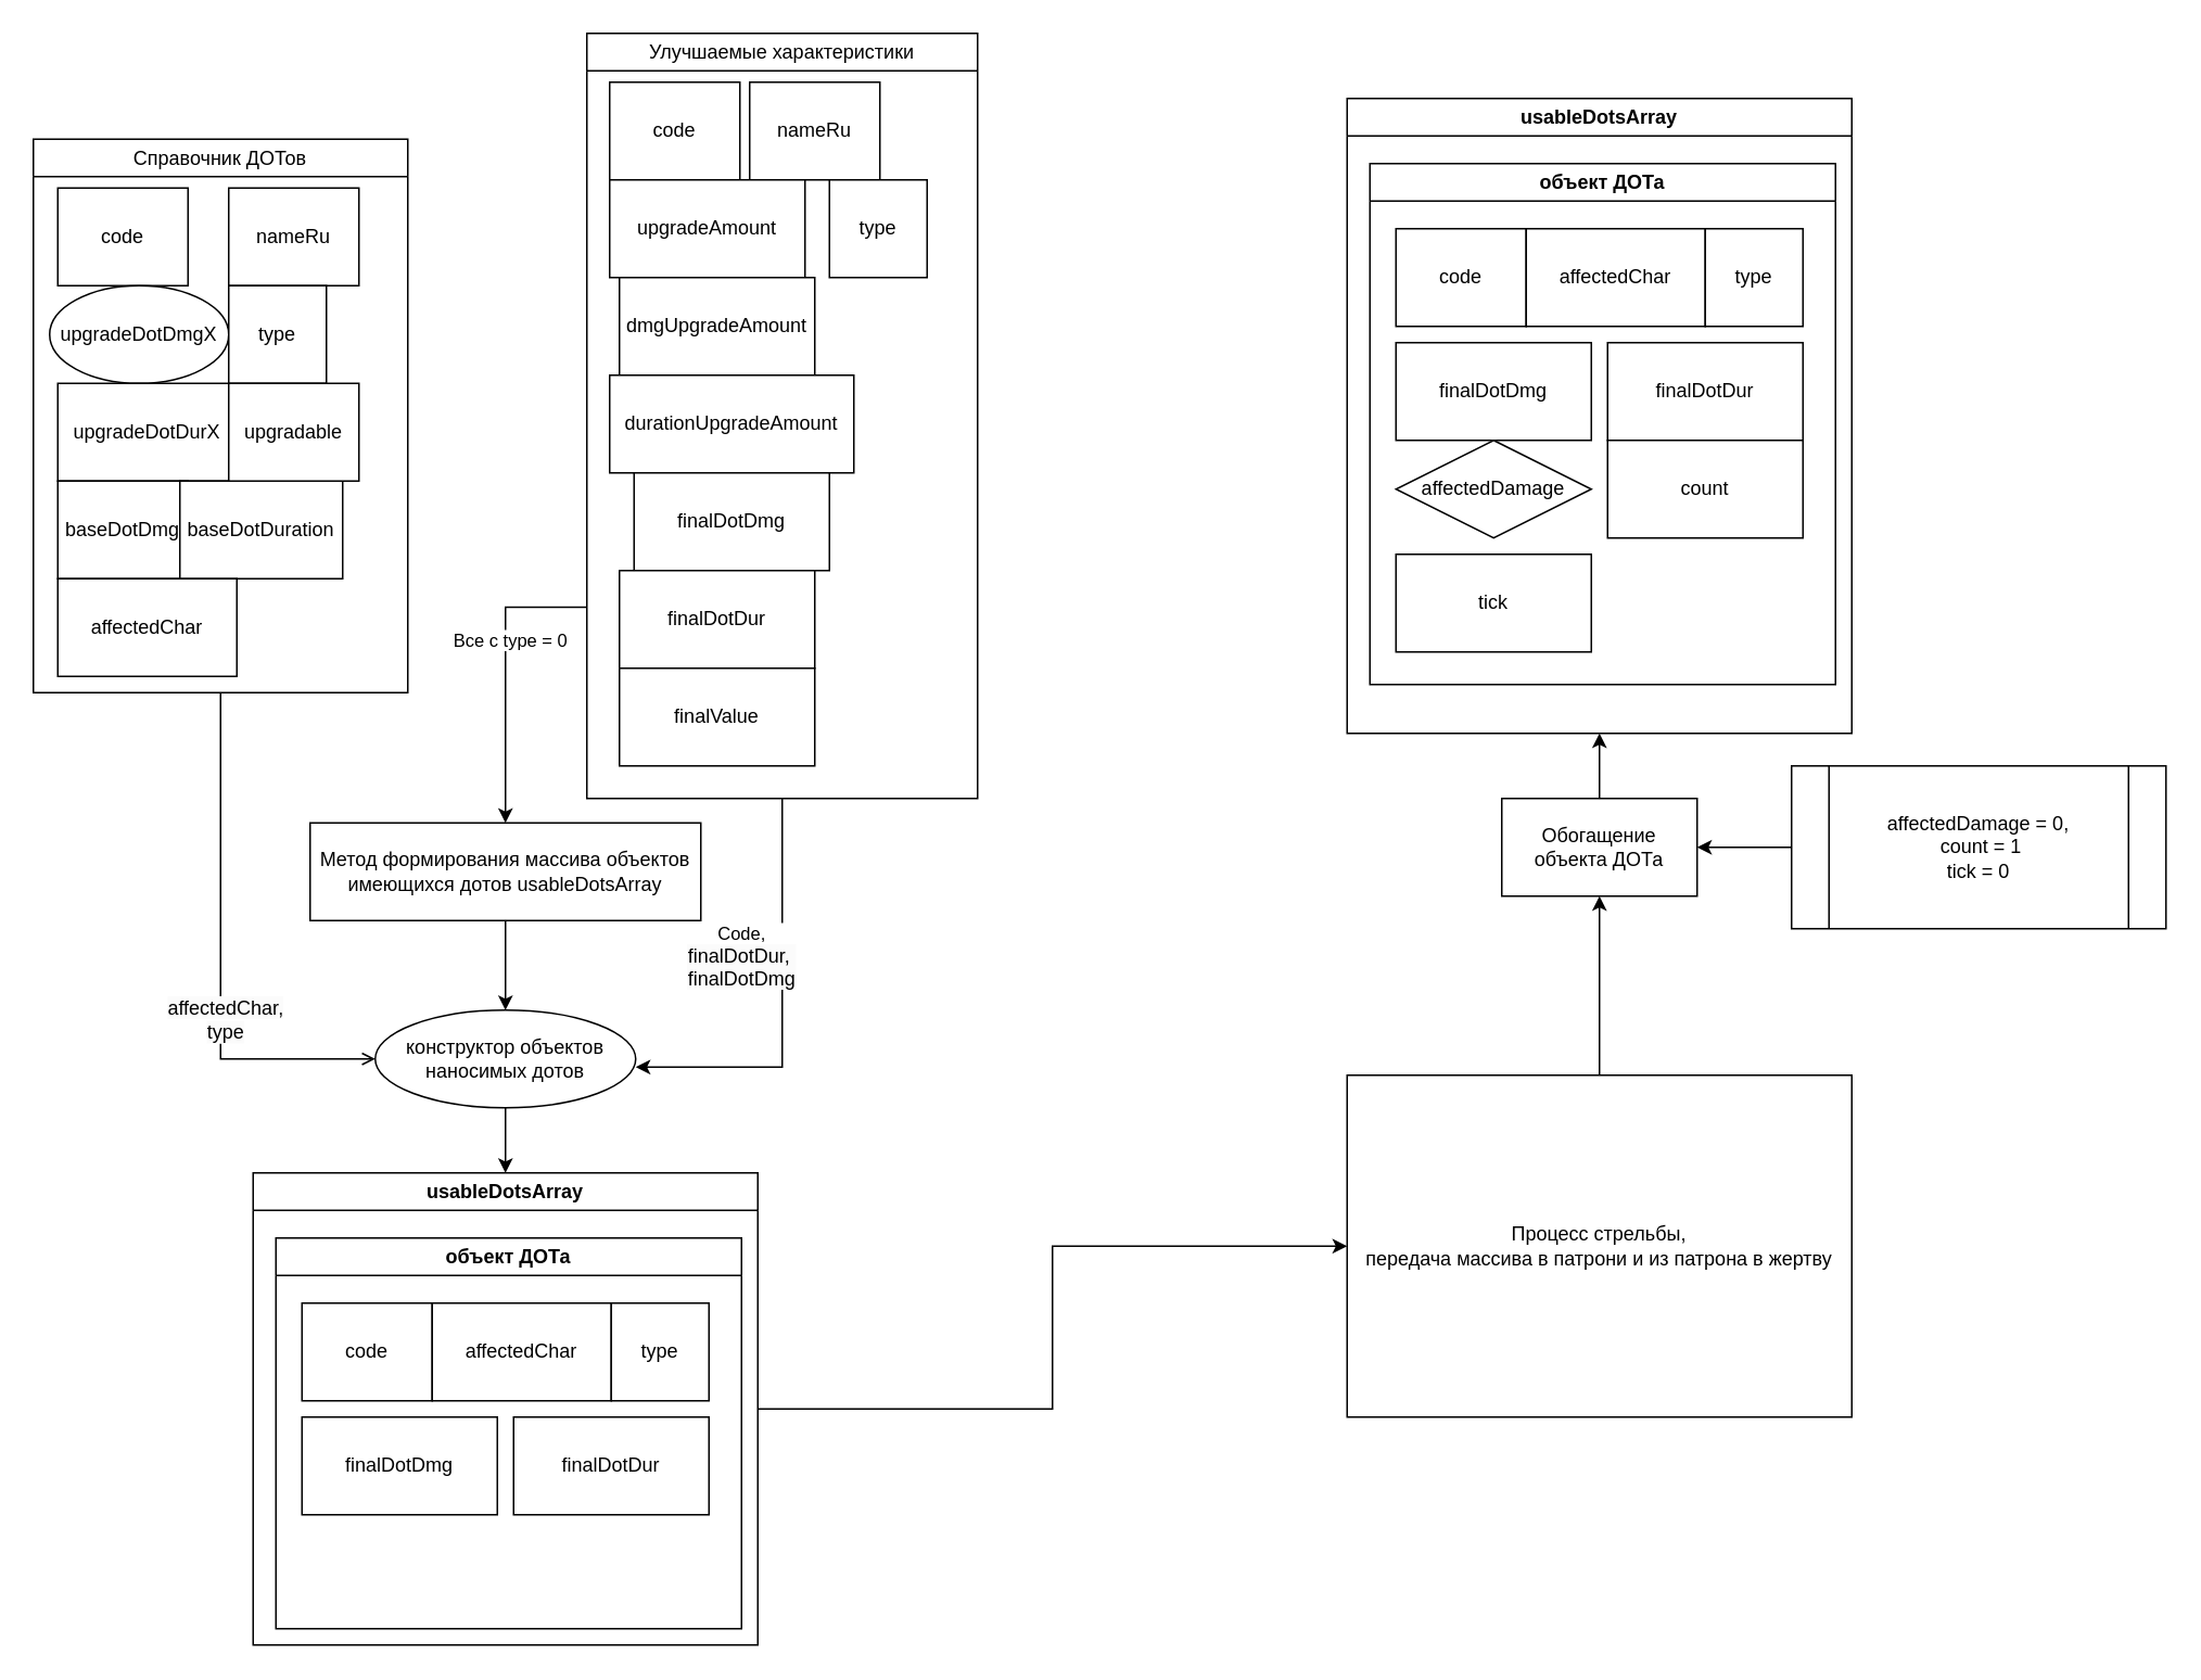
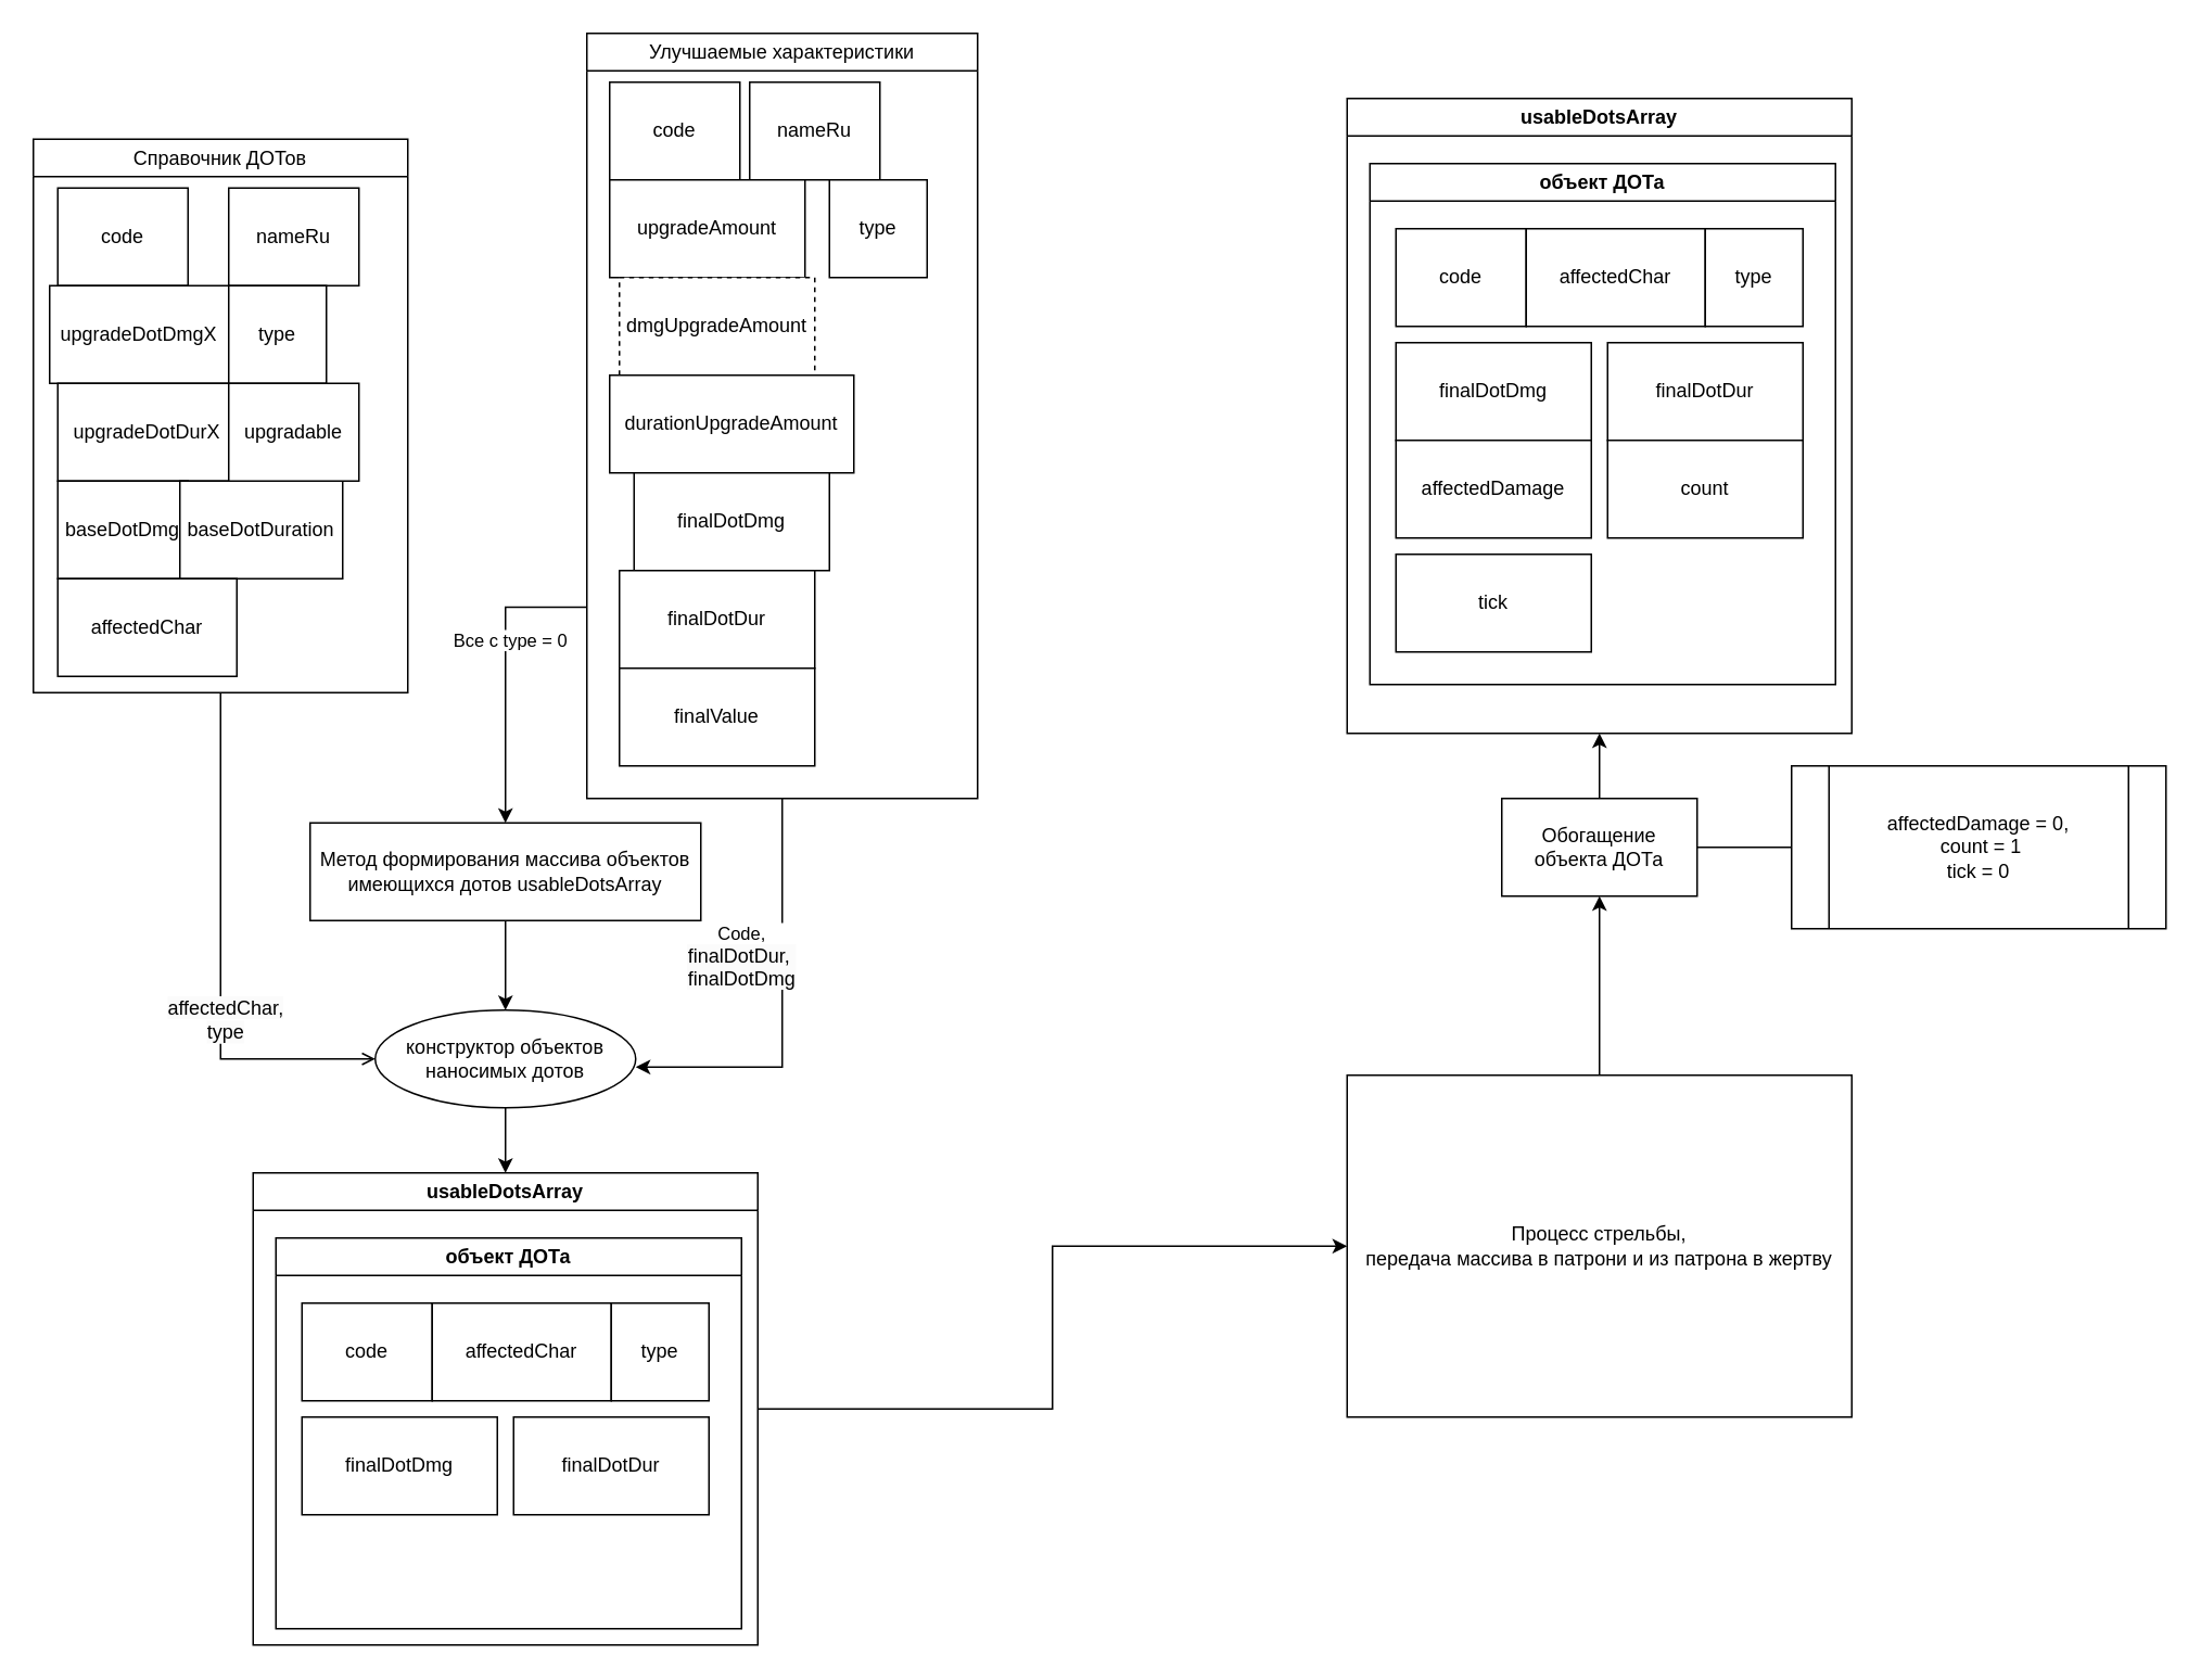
  <mxCell id="0" />
  <mxCell id="1" parent="0" />
  <mxCell id="2" style="edgeStyle=orthogonalEdgeStyle;rounded=0;orthogonalLoop=1;jettySize=auto;html=1;exitX=0.5;exitY=1;exitDx=0;exitDy=0;entryX=1;entryY=0.583;entryDx=0;entryDy=0;entryPerimeter=0;" edge="1" parent="1" source="6" target="53"><mxGeometry relative="1" as="geometry" /></mxCell>
  <mxCell id="3" value="Code,&lt;br&gt;&lt;span style=&quot;font-size: 12px; text-wrap: wrap; background-color: rgb(251, 251, 251);&quot;&gt;finalDotDur,&amp;nbsp;&lt;br&gt;&lt;/span&gt;&lt;span style=&quot;font-size: 12px; text-wrap: wrap; background-color: rgb(251, 251, 251);&quot;&gt;finalDotDmg&lt;/span&gt;&lt;span style=&quot;font-size: 12px; text-wrap: wrap; background-color: rgb(251, 251, 251);&quot;&gt;&lt;br&gt;&lt;/span&gt;" style="edgeLabel;html=1;align=center;verticalAlign=middle;resizable=0;points=[];" vertex="1" connectable="0" parent="2"><mxGeometry x="-0.248" y="-2" relative="1" as="geometry"><mxPoint x="-24" as="offset" /></mxGeometry></mxCell>
  <mxCell id="4" style="edgeStyle=orthogonalEdgeStyle;rounded=0;orthogonalLoop=1;jettySize=auto;html=1;exitX=0;exitY=0.75;exitDx=0;exitDy=0;entryX=0.5;entryY=0;entryDx=0;entryDy=0;" edge="1" parent="1" source="6" target="55"><mxGeometry relative="1" as="geometry" /></mxCell>
  <mxCell id="5" value="Все с type = 0" style="edgeLabel;html=1;align=center;verticalAlign=middle;resizable=0;points=[];" vertex="1" connectable="0" parent="4"><mxGeometry x="-0.229" y="2" relative="1" as="geometry"><mxPoint as="offset" /></mxGeometry></mxCell>
  <mxCell id="6" value="&lt;span style=&quot;font-weight: 400;&quot;&gt;Улучшаемые характеристики&lt;/span&gt;" style="swimlane;whiteSpace=wrap;html=1;" vertex="1" parent="1"><mxGeometry x="360" y="20" width="240" height="470" as="geometry" /></mxCell>
  <mxCell id="7" value="сode" style="rounded=0;whiteSpace=wrap;html=1;" vertex="1" parent="6"><mxGeometry x="14" y="30" width="80" height="60" as="geometry" /></mxCell>
  <mxCell id="8" value="nameRu" style="rounded=0;whiteSpace=wrap;html=1;" vertex="1" parent="6"><mxGeometry x="100" y="30" width="80" height="60" as="geometry" /></mxCell>
  <mxCell id="9" value="upgradeAmount" style="rounded=0;whiteSpace=wrap;html=1;" vertex="1" parent="6"><mxGeometry x="14" y="90" width="120" height="60" as="geometry" /></mxCell>
- <mxCell id="10" value="dmgUpgradeAmount" style="rounded=0;whiteSpace=wrap;html=1;" vertex="1" parent="6"><mxGeometry x="20" y="150" width="120" height="60" as="geometry" /></mxCell>
+ <mxCell id="10" value="dmgUpgradeAmount" style="rounded=0;whiteSpace=wrap;html=1;dashed=1;" vertex="1" parent="6"><mxGeometry x="20" y="150" width="120" height="60" as="geometry" /></mxCell>
  <mxCell id="11" value="durationUpgradeAmount" style="rounded=0;whiteSpace=wrap;html=1;" vertex="1" parent="6"><mxGeometry x="14" y="210" width="150" height="60" as="geometry" /></mxCell>
  <mxCell id="12" value="finalDotDmg" style="rounded=0;whiteSpace=wrap;html=1;" vertex="1" parent="6"><mxGeometry x="29" y="270" width="120" height="60" as="geometry" /></mxCell>
  <mxCell id="13" value="finalDotDur" style="rounded=0;whiteSpace=wrap;html=1;" vertex="1" parent="6"><mxGeometry x="20" y="330" width="120" height="60" as="geometry" /></mxCell>
  <mxCell id="14" value="finalValue" style="rounded=0;whiteSpace=wrap;html=1;" vertex="1" parent="6"><mxGeometry x="20" y="390" width="120" height="60" as="geometry" /></mxCell>
  <mxCell id="15" value="type" style="rounded=0;whiteSpace=wrap;html=1;" vertex="1" parent="6"><mxGeometry x="149" y="90" width="60" height="60" as="geometry" /></mxCell>
  <mxCell id="16" style="edgeStyle=orthogonalEdgeStyle;rounded=0;orthogonalLoop=1;jettySize=auto;html=1;exitX=0.5;exitY=1;exitDx=0;exitDy=0;entryX=0;entryY=0.5;entryDx=0;entryDy=0;endArrow=open;" edge="1" parent="1" source="18" target="53"><mxGeometry relative="1" as="geometry" /></mxCell>
  <mxCell id="17" value="&lt;span style=&quot;font-size: 12px; text-wrap: wrap; background-color: rgb(251, 251, 251);&quot;&gt;affectedChar,&lt;br&gt;&lt;/span&gt;&lt;span style=&quot;font-size: 12px; text-wrap: wrap; background-color: rgb(251, 251, 251);&quot;&gt;type&lt;/span&gt;&lt;span style=&quot;font-size: 12px; text-wrap: wrap; background-color: rgb(251, 251, 251);&quot;&gt;&lt;br&gt;&lt;/span&gt;" style="edgeLabel;html=1;align=center;verticalAlign=middle;resizable=0;points=[];" vertex="1" connectable="0" parent="16"><mxGeometry x="0.352" y="-1" relative="1" as="geometry"><mxPoint x="3" y="-16" as="offset" /></mxGeometry></mxCell>
  <mxCell id="18" value="&lt;span style=&quot;font-weight: 400;&quot;&gt;Справочник ДОТов&lt;/span&gt;" style="swimlane;whiteSpace=wrap;html=1;" vertex="1" parent="1"><mxGeometry x="20" y="85" width="230" height="340" as="geometry" /></mxCell>
  <mxCell id="19" value="сode" style="rounded=0;whiteSpace=wrap;html=1;" vertex="1" parent="18"><mxGeometry x="15" y="30" width="80" height="60" as="geometry" /></mxCell>
  <mxCell id="20" value="nameRu" style="rounded=0;whiteSpace=wrap;html=1;" vertex="1" parent="18"><mxGeometry x="120" y="30" width="80" height="60" as="geometry" /></mxCell>
- <mxCell id="21" value="upgradeDotDmgX" style="ellipse;whiteSpace=wrap;html=1;" vertex="1" parent="18"><mxGeometry x="10" y="90" width="110" height="60" as="geometry" /></mxCell>
+ <mxCell id="21" value="upgradeDotDmgX" style="rounded=0;whiteSpace=wrap;html=1;" vertex="1" parent="18"><mxGeometry x="10" y="90" width="110" height="60" as="geometry" /></mxCell>
  <mxCell id="22" value="upgradeDotDurX" style="rounded=0;whiteSpace=wrap;html=1;" vertex="1" parent="18"><mxGeometry x="15" y="150" width="110" height="60" as="geometry" /></mxCell>
  <mxCell id="23" value="baseDotDmg" style="rounded=0;whiteSpace=wrap;html=1;" vertex="1" parent="18"><mxGeometry x="15" y="210" width="80" height="60" as="geometry" /></mxCell>
  <mxCell id="24" value="baseDotDuration" style="rounded=0;whiteSpace=wrap;html=1;" vertex="1" parent="18"><mxGeometry x="90" y="210" width="100" height="60" as="geometry" /></mxCell>
  <mxCell id="25" value="affectedChar" style="rounded=0;whiteSpace=wrap;html=1;" vertex="1" parent="18"><mxGeometry x="15" y="270" width="110" height="60" as="geometry" /></mxCell>
  <mxCell id="26" value="type" style="rounded=0;whiteSpace=wrap;html=1;" vertex="1" parent="18"><mxGeometry x="120" y="90" width="60" height="60" as="geometry" /></mxCell>
  <mxCell id="27" value="upgradable" style="rounded=0;whiteSpace=wrap;html=1;" vertex="1" parent="18"><mxGeometry x="120" y="150" width="80" height="60" as="geometry" /></mxCell>
  <mxCell id="28" style="edgeStyle=orthogonalEdgeStyle;rounded=0;orthogonalLoop=1;jettySize=auto;html=1;exitX=1;exitY=0.5;exitDx=0;exitDy=0;entryX=0;entryY=0.5;entryDx=0;entryDy=0;" edge="1" parent="1" source="29" target="47"><mxGeometry relative="1" as="geometry" /></mxCell>
  <mxCell id="29" value="usableDotsArray" style="swimlane;whiteSpace=wrap;html=1;" vertex="1" parent="1"><mxGeometry x="155" y="720" width="310" height="290" as="geometry" /></mxCell>
  <mxCell id="30" value="объект ДОТа" style="swimlane;whiteSpace=wrap;html=1;startSize=23;" vertex="1" parent="29"><mxGeometry x="14" y="40" width="286" height="240" as="geometry" /></mxCell>
  <mxCell id="31" value="сode" style="rounded=0;whiteSpace=wrap;html=1;" vertex="1" parent="30"><mxGeometry x="16" y="40" width="80" height="60" as="geometry" /></mxCell>
  <mxCell id="32" value="affectedChar" style="rounded=0;whiteSpace=wrap;html=1;" vertex="1" parent="30"><mxGeometry x="96" y="40" width="110" height="60" as="geometry" /></mxCell>
  <mxCell id="33" value="type" style="rounded=0;whiteSpace=wrap;html=1;" vertex="1" parent="30"><mxGeometry x="206" y="40" width="60" height="60" as="geometry" /></mxCell>
  <mxCell id="34" value="finalDotDmg" style="rounded=0;whiteSpace=wrap;html=1;" vertex="1" parent="30"><mxGeometry x="16" y="110" width="120" height="60" as="geometry" /></mxCell>
  <mxCell id="35" value="finalDotDur" style="rounded=0;whiteSpace=wrap;html=1;" vertex="1" parent="30"><mxGeometry x="146" y="110" width="120" height="60" as="geometry" /></mxCell>
  <mxCell id="36" value="usableDotsArray" style="swimlane;whiteSpace=wrap;html=1;" vertex="1" parent="1"><mxGeometry x="827" y="60" width="310" height="390" as="geometry" /></mxCell>
  <mxCell id="37" value="объект ДОТа" style="swimlane;whiteSpace=wrap;html=1;startSize=23;" vertex="1" parent="36"><mxGeometry x="14" y="40" width="286" height="320" as="geometry" /></mxCell>
  <mxCell id="38" value="сode" style="rounded=0;whiteSpace=wrap;html=1;" vertex="1" parent="37"><mxGeometry x="16" y="40" width="80" height="60" as="geometry" /></mxCell>
  <mxCell id="39" value="affectedChar" style="rounded=0;whiteSpace=wrap;html=1;" vertex="1" parent="37"><mxGeometry x="96" y="40" width="110" height="60" as="geometry" /></mxCell>
  <mxCell id="40" value="type" style="rounded=0;whiteSpace=wrap;html=1;" vertex="1" parent="37"><mxGeometry x="206" y="40" width="60" height="60" as="geometry" /></mxCell>
  <mxCell id="41" value="finalDotDmg" style="rounded=0;whiteSpace=wrap;html=1;" vertex="1" parent="37"><mxGeometry x="16" y="110" width="120" height="60" as="geometry" /></mxCell>
  <mxCell id="42" value="finalDotDur" style="rounded=0;whiteSpace=wrap;html=1;" vertex="1" parent="37"><mxGeometry x="146" y="110" width="120" height="60" as="geometry" /></mxCell>
- <mxCell id="43" value="affectedDamage" style="rhombus;whiteSpace=wrap;html=1;" vertex="1" parent="37"><mxGeometry x="16" y="170" width="120" height="60" as="geometry" /></mxCell>
+ <mxCell id="43" value="affectedDamage" style="rounded=0;whiteSpace=wrap;html=1;" vertex="1" parent="37"><mxGeometry x="16" y="170" width="120" height="60" as="geometry" /></mxCell>
  <mxCell id="44" value="count" style="rounded=0;whiteSpace=wrap;html=1;" vertex="1" parent="37"><mxGeometry x="146" y="170" width="120" height="60" as="geometry" /></mxCell>
  <mxCell id="45" value="tick" style="rounded=0;whiteSpace=wrap;html=1;" vertex="1" parent="37"><mxGeometry x="16" y="240" width="120" height="60" as="geometry" /></mxCell>
  <mxCell id="46" style="edgeStyle=orthogonalEdgeStyle;rounded=0;orthogonalLoop=1;jettySize=auto;html=1;exitX=0.5;exitY=0;exitDx=0;exitDy=0;" edge="1" parent="1" source="47"><mxGeometry relative="1" as="geometry"><mxPoint x="982" y="550" as="targetPoint" /></mxGeometry></mxCell>
  <mxCell id="47" value="Процесс стрельбы,&lt;br&gt;передача массива в патрони и из патрона в жертву" style="rounded=0;whiteSpace=wrap;html=1;" vertex="1" parent="1"><mxGeometry x="827" y="660" width="310" height="210" as="geometry" /></mxCell>
  <mxCell id="48" style="edgeStyle=orthogonalEdgeStyle;rounded=0;orthogonalLoop=1;jettySize=auto;html=1;exitX=0.5;exitY=0;exitDx=0;exitDy=0;entryX=0.5;entryY=1;entryDx=0;entryDy=0;" edge="1" parent="1" source="49" target="36"><mxGeometry relative="1" as="geometry" /></mxCell>
  <mxCell id="49" value="Обогащение объекта ДОТа" style="rounded=0;whiteSpace=wrap;html=1;" vertex="1" parent="1"><mxGeometry x="922" y="490" width="120" height="60" as="geometry" /></mxCell>
- <mxCell id="50" style="edgeStyle=orthogonalEdgeStyle;rounded=0;orthogonalLoop=1;jettySize=auto;html=1;exitX=0;exitY=0.5;exitDx=0;exitDy=0;entryX=1;entryY=0.5;entryDx=0;entryDy=0;" edge="1" parent="1" source="51" target="49"><mxGeometry relative="1" as="geometry" /></mxCell>
+ <mxCell id="50" style="edgeStyle=orthogonalEdgeStyle;rounded=0;orthogonalLoop=1;jettySize=auto;html=1;exitX=0;exitY=0.5;exitDx=0;exitDy=0;entryX=1;entryY=0.5;entryDx=0;entryDy=0;endArrow=none;" edge="1" parent="1" source="51" target="49"><mxGeometry relative="1" as="geometry" /></mxCell>
  <mxCell id="51" value="affectedDamage = 0,&lt;div&gt;&amp;nbsp;count = 1&lt;br&gt;tick = 0&lt;/div&gt;" style="shape=process;whiteSpace=wrap;html=1;backgroundOutline=1;" vertex="1" parent="1"><mxGeometry x="1100" y="470" width="230" height="100" as="geometry" /></mxCell>
  <mxCell id="52" style="edgeStyle=orthogonalEdgeStyle;rounded=0;orthogonalLoop=1;jettySize=auto;html=1;exitX=0.5;exitY=1;exitDx=0;exitDy=0;entryX=0.5;entryY=0;entryDx=0;entryDy=0;" edge="1" parent="1" source="53" target="29"><mxGeometry relative="1" as="geometry" /></mxCell>
  <mxCell id="53" value="конструктор объектов наносимых дотов" style="ellipse;whiteSpace=wrap;html=1;" vertex="1" parent="1"><mxGeometry x="230" y="620" width="160" height="60" as="geometry" /></mxCell>
  <mxCell id="54" style="edgeStyle=orthogonalEdgeStyle;rounded=0;orthogonalLoop=1;jettySize=auto;html=1;exitX=0.5;exitY=1;exitDx=0;exitDy=0;entryX=0.5;entryY=0;entryDx=0;entryDy=0;" edge="1" parent="1" source="55" target="53"><mxGeometry relative="1" as="geometry" /></mxCell>
  <mxCell id="55" value="Метод формирования массива объектов имеющихся дотов usableDotsArray" style="rounded=0;whiteSpace=wrap;html=1;" vertex="1" parent="1"><mxGeometry x="190" y="505" width="240" height="60" as="geometry" /></mxCell>
